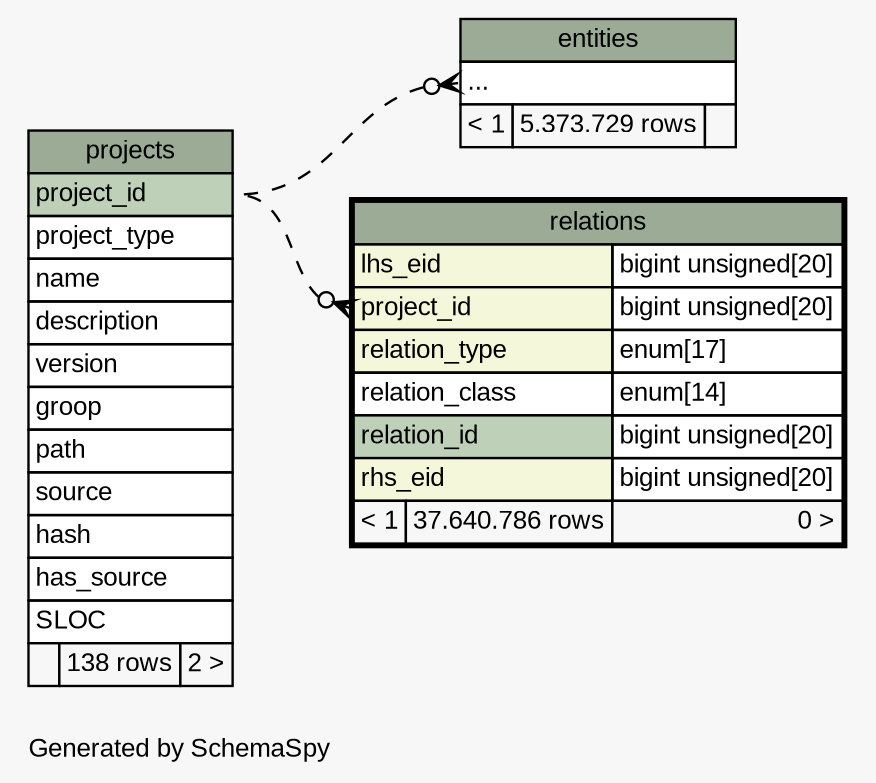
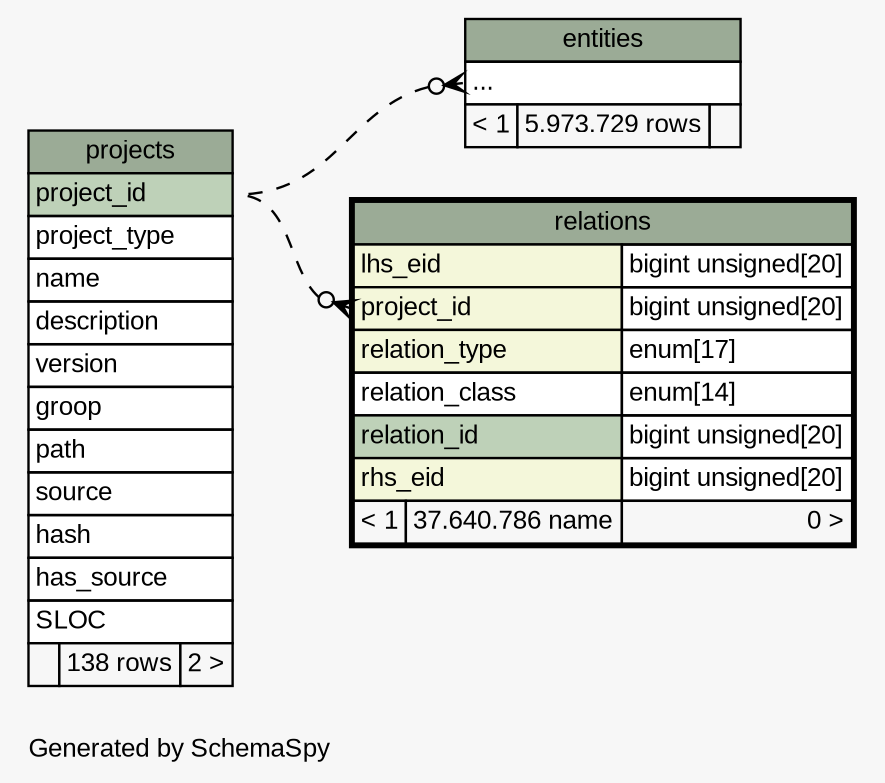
  digraph {
    bgcolor="#f7f7f7"
    fontname="Liberation Sans"
    fontsize=11
    label="\nGenerated by SchemaSpy"
    labeljust=l
    nodesep=0.18
    rankdir=RL
    ranksep=0.46
    node [fontname="Liberation Sans" fontsize=11 shape=plaintext]
    edge [arrowhead=none arrowsize=0.8 arrowtail=crowodot dir=back fontname="Liberation Sans" headport="project_id:e" style=dashed]
-   n1 [label=<     <TABLE BORDER="0" CELLBORDER="1" CELLSPACING="0" BGCOLOR="#ffffff">       <TR><TD COLSPAN="3" BGCOLOR="#9bab96" ALIGN="CENTER">entities</TD></TR>       <TR><TD PORT="elipses" COLSPAN="3" ALIGN="LEFT">...</TD></TR>       <TR><TD ALIGN="LEFT" BGCOLOR="#f7f7f7">&lt; 1</TD><TD ALIGN="RIGHT" BGCOLOR="#f7f7f7">5.373.729 rows</TD><TD ALIGN="RIGHT" BGCOLOR="#f7f7f7">  </TD></TR>     </TABLE>>]
+   n1 [label=<     <TABLE BORDER="0" CELLBORDER="1" CELLSPACING="0" BGCOLOR="#ffffff">       <TR><TD COLSPAN="3" BGCOLOR="#9bab96" ALIGN="CENTER">entities</TD></TR>       <TR><TD PORT="elipses" COLSPAN="3" ALIGN="LEFT">...</TD></TR>       <TR><TD ALIGN="LEFT" BGCOLOR="#f7f7f7">&lt; 1</TD><TD ALIGN="RIGHT" BGCOLOR="#f7f7f7">5.973.729 rows</TD><TD ALIGN="RIGHT" BGCOLOR="#f7f7f7">  </TD></TR>     </TABLE>>]
    n2 [label=<     <TABLE BORDER="0" CELLBORDER="1" CELLSPACING="0" BGCOLOR="#ffffff">       <TR><TD COLSPAN="3" BGCOLOR="#9bab96" ALIGN="CENTER">projects</TD></TR>       <TR><TD PORT="project_id" COLSPAN="3" BGCOLOR="#bed1b8" ALIGN="LEFT">project_id</TD></TR>       <TR><TD PORT="project_type" COLSPAN="3" ALIGN="LEFT">project_type</TD></TR>       <TR><TD PORT="name" COLSPAN="3" ALIGN="LEFT">name</TD></TR>       <TR><TD PORT="description" COLSPAN="3" ALIGN="LEFT">description</TD></TR>       <TR><TD PORT="version" COLSPAN="3" ALIGN="LEFT">version</TD></TR>       <TR><TD PORT="groop" COLSPAN="3" ALIGN="LEFT">groop</TD></TR>       <TR><TD PORT="path" COLSPAN="3" ALIGN="LEFT">path</TD></TR>       <TR><TD PORT="source" COLSPAN="3" ALIGN="LEFT">source</TD></TR>       <TR><TD PORT="hash" COLSPAN="3" ALIGN="LEFT">hash</TD></TR>       <TR><TD PORT="has_source" COLSPAN="3" ALIGN="LEFT">has_source</TD></TR>       <TR><TD PORT="SLOC" COLSPAN="3" ALIGN="LEFT">SLOC</TD></TR>       <TR><TD ALIGN="LEFT" BGCOLOR="#f7f7f7">  </TD><TD ALIGN="RIGHT" BGCOLOR="#f7f7f7">138 rows</TD><TD ALIGN="RIGHT" BGCOLOR="#f7f7f7">2 &gt;</TD></TR>     </TABLE>>]
-   n3 [label=<     <TABLE BORDER="2" CELLBORDER="1" CELLSPACING="0" BGCOLOR="#ffffff">       <TR><TD COLSPAN="3" BGCOLOR="#9bab96" ALIGN="CENTER">relations</TD></TR>       <TR><TD PORT="lhs_eid" COLSPAN="2" BGCOLOR="#f4f7da" ALIGN="LEFT">lhs_eid</TD><TD PORT="lhs_eid.type" ALIGN="LEFT">bigint unsigned[20]</TD></TR>       <TR><TD PORT="project_id" COLSPAN="2" BGCOLOR="#f4f7da" ALIGN="LEFT">project_id</TD><TD PORT="project_id.type" ALIGN="LEFT">bigint unsigned[20]</TD></TR>       <TR><TD PORT="relation_type" COLSPAN="2" BGCOLOR="#f4f7da" ALIGN="LEFT">relation_type</TD><TD PORT="relation_type.type" ALIGN="LEFT">enum[17]</TD></TR>       <TR><TD PORT="relation_class" COLSPAN="2" ALIGN="LEFT">relation_class</TD><TD PORT="relation_class.type" ALIGN="LEFT">enum[14]</TD></TR>       <TR><TD PORT="relation_id" COLSPAN="2" BGCOLOR="#bed1b8" ALIGN="LEFT">relation_id</TD><TD PORT="relation_id.type" ALIGN="LEFT">bigint unsigned[20]</TD></TR>       <TR><TD PORT="rhs_eid" COLSPAN="2" BGCOLOR="#f4f7da" ALIGN="LEFT">rhs_eid</TD><TD PORT="rhs_eid.type" ALIGN="LEFT">bigint unsigned[20]</TD></TR>       <TR><TD ALIGN="LEFT" BGCOLOR="#f7f7f7">&lt; 1</TD><TD ALIGN="RIGHT" BGCOLOR="#f7f7f7">37.640.786 rows</TD><TD ALIGN="RIGHT" BGCOLOR="#f7f7f7">0 &gt;</TD></TR>     </TABLE>>]
+   n3 [label=<     <TABLE BORDER="2" CELLBORDER="1" CELLSPACING="0" BGCOLOR="#ffffff">       <TR><TD COLSPAN="3" BGCOLOR="#9bab96" ALIGN="CENTER">relations</TD></TR>       <TR><TD PORT="lhs_eid" COLSPAN="2" BGCOLOR="#f4f7da" ALIGN="LEFT">lhs_eid</TD><TD PORT="lhs_eid.type" ALIGN="LEFT">bigint unsigned[20]</TD></TR>       <TR><TD PORT="project_id" COLSPAN="2" BGCOLOR="#f4f7da" ALIGN="LEFT">project_id</TD><TD PORT="project_id.type" ALIGN="LEFT">bigint unsigned[20]</TD></TR>       <TR><TD PORT="relation_type" COLSPAN="2" BGCOLOR="#f4f7da" ALIGN="LEFT">relation_type</TD><TD PORT="relation_type.type" ALIGN="LEFT">enum[17]</TD></TR>       <TR><TD PORT="relation_class" COLSPAN="2" ALIGN="LEFT">relation_class</TD><TD PORT="relation_class.type" ALIGN="LEFT">enum[14]</TD></TR>       <TR><TD PORT="relation_id" COLSPAN="2" BGCOLOR="#bed1b8" ALIGN="LEFT">relation_id</TD><TD PORT="relation_id.type" ALIGN="LEFT">bigint unsigned[20]</TD></TR>       <TR><TD PORT="rhs_eid" COLSPAN="2" BGCOLOR="#f4f7da" ALIGN="LEFT">rhs_eid</TD><TD PORT="rhs_eid.type" ALIGN="LEFT">bigint unsigned[20]</TD></TR>       <TR><TD ALIGN="LEFT" BGCOLOR="#f7f7f7">&lt; 1</TD><TD ALIGN="RIGHT" BGCOLOR="#f7f7f7">37.640.786 name</TD><TD ALIGN="RIGHT" BGCOLOR="#f7f7f7">0 &gt;</TD></TR>     </TABLE>>]
    n1 -> n2 [tailport="elipses:w"]
    n3 -> n2 [tailport="project_id:w"]
  }
